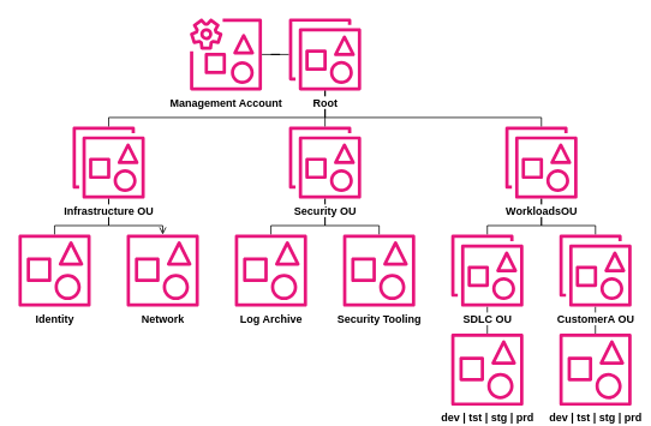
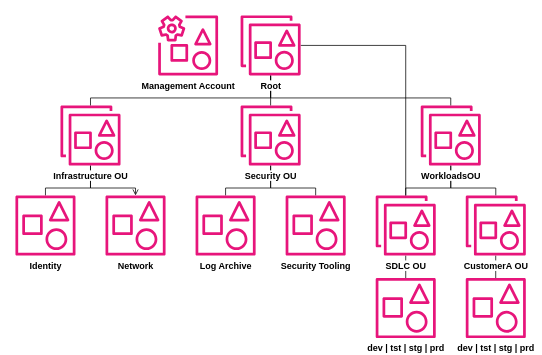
  <mxCell id="0" />
  <mxCell id="1" parent="0" />
  <mxCell id="2" style="edgeStyle=orthogonalEdgeStyle;rounded=0;orthogonalLoop=1;jettySize=auto;html=1;labelBackgroundColor=default;fontColor=#000000;strokeColor=#000000;endArrow=none;endFill=0;fontStyle=1" edge="1" parent="1"><mxGeometry relative="1" as="geometry"><Array as="points"><mxPoint x="659.93" y="360" /><mxPoint x="659.93" y="360" /></Array><mxPoint x="659.93" y="340" as="sourcePoint" /><mxPoint x="659.93" y="370" as="targetPoint" /></mxGeometry></mxCell>
  <mxCell id="3" value="Management Account" style="sketch=0;outlineConnect=0;fontColor=#000000;gradientColor=none;fillColor=#E7157B;strokeColor=#F0F6FC;dashed=0;verticalLabelPosition=bottom;verticalAlign=top;align=center;html=1;fontSize=12;fontStyle=1;aspect=fixed;pointerEvents=1;shape=mxgraph.aws4.organizations_management_account2;labelBackgroundColor=default;" parent="1" vertex="1"><mxGeometry x="200" y="20" width="100" height="80" as="geometry" /></mxCell>
  <mxCell id="4" style="edgeStyle=orthogonalEdgeStyle;rounded=0;orthogonalLoop=1;jettySize=auto;html=1;labelBackgroundColor=default;fontColor=#000000;strokeColor=#000000;endArrow=none;endFill=0;fontStyle=1" parent="1" source="6" target="12" edge="1"><mxGeometry relative="1" as="geometry"><Array as="points"><mxPoint x="120" y="250" /><mxPoint x="60" y="250" /></Array></mxGeometry></mxCell>
  <mxCell id="5" style="edgeStyle=orthogonalEdgeStyle;rounded=0;orthogonalLoop=1;jettySize=auto;html=1;labelBackgroundColor=default;fontColor=#000000;strokeColor=#000000;endArrow=open;endFill=0;fontStyle=1;" parent="1" source="6" target="13" edge="1"><mxGeometry relative="1" as="geometry"><Array as="points"><mxPoint x="120" y="250" /><mxPoint x="180" y="250" /></Array></mxGeometry></mxCell>
  <mxCell id="6" value="Infrastructure OU" style="sketch=0;outlineConnect=0;fontColor=#000000;gradientColor=none;fillColor=#E7157B;strokeColor=#F0F6FC;dashed=0;verticalLabelPosition=bottom;verticalAlign=top;align=center;html=1;fontSize=12;fontStyle=1;aspect=fixed;pointerEvents=1;shape=mxgraph.aws4.organizations_organizational_unit2;labelBackgroundColor=default;" parent="1" vertex="1"><mxGeometry x="80" y="140" width="80" height="80" as="geometry" /></mxCell>
  <mxCell id="7" style="edgeStyle=orthogonalEdgeStyle;rounded=0;orthogonalLoop=1;jettySize=auto;html=1;labelBackgroundColor=default;fontColor=#000000;strokeColor=#000000;endArrow=none;endFill=0;fontStyle=1" parent="1" source="9" target="11" edge="1"><mxGeometry relative="1" as="geometry"><Array as="points"><mxPoint x="360" y="250" /><mxPoint x="300" y="250" /></Array></mxGeometry></mxCell>
  <mxCell id="8" style="edgeStyle=orthogonalEdgeStyle;rounded=0;orthogonalLoop=1;jettySize=auto;html=1;labelBackgroundColor=default;fontColor=#000000;strokeColor=#000000;endArrow=none;endFill=0;fontStyle=1" parent="1" source="9" target="10" edge="1"><mxGeometry relative="1" as="geometry"><Array as="points"><mxPoint x="360" y="250" /><mxPoint x="420" y="250" /></Array></mxGeometry></mxCell>
  <mxCell id="9" value="Security OU" style="sketch=0;outlineConnect=0;fontColor=#000000;gradientColor=none;fillColor=#E7157B;strokeColor=#F0F6FC;dashed=0;verticalLabelPosition=bottom;verticalAlign=top;align=center;html=1;fontSize=12;fontStyle=1;aspect=fixed;pointerEvents=1;shape=mxgraph.aws4.organizations_organizational_unit2;labelBackgroundColor=default;" parent="1" vertex="1"><mxGeometry x="320" y="140" width="80" height="80" as="geometry" /></mxCell>
  <mxCell id="10" value="Security Tooling" style="sketch=0;outlineConnect=0;fontColor=#000000;gradientColor=none;fillColor=#E7157B;strokeColor=#F0F6FC;dashed=0;verticalLabelPosition=bottom;verticalAlign=top;align=center;html=1;fontSize=12;fontStyle=1;aspect=fixed;pointerEvents=1;shape=mxgraph.aws4.organizations_account2;labelBackgroundColor=default;" parent="1" vertex="1"><mxGeometry x="380" y="260" width="80" height="80" as="geometry" /></mxCell>
  <mxCell id="11" value="&lt;div&gt;Log Archive&lt;/div&gt;" style="sketch=0;outlineConnect=0;fontColor=#000000;gradientColor=none;fillColor=#E7157B;strokeColor=#F0F6FC;dashed=0;verticalLabelPosition=bottom;verticalAlign=top;align=center;html=1;fontSize=12;fontStyle=1;aspect=fixed;pointerEvents=1;shape=mxgraph.aws4.organizations_account2;labelBackgroundColor=default;" parent="1" vertex="1"><mxGeometry x="260" y="260" width="80" height="80" as="geometry" /></mxCell>
  <mxCell id="12" value="Identity" style="sketch=0;outlineConnect=0;fontColor=#000000;gradientColor=none;fillColor=#E7157B;strokeColor=#F0F6FC;dashed=0;verticalLabelPosition=bottom;verticalAlign=top;align=center;html=1;fontSize=12;fontStyle=1;aspect=fixed;pointerEvents=1;shape=mxgraph.aws4.organizations_account2;labelBackgroundColor=default;" parent="1" vertex="1"><mxGeometry x="20" y="260" width="80" height="80" as="geometry" /></mxCell>
  <mxCell id="13" value="&lt;div&gt;Network&lt;/div&gt;" style="sketch=0;outlineConnect=0;fontColor=#000000;gradientColor=none;fillColor=#E7157B;strokeColor=#F0F6FC;dashed=0;verticalLabelPosition=bottom;verticalAlign=top;align=center;html=1;fontSize=12;fontStyle=1;aspect=fixed;pointerEvents=1;shape=mxgraph.aws4.organizations_account2;labelBackgroundColor=default;" parent="1" vertex="1"><mxGeometry x="140" y="260" width="80" height="80" as="geometry" /></mxCell>
  <mxCell id="14" style="edgeStyle=orthogonalEdgeStyle;rounded=0;orthogonalLoop=1;jettySize=auto;html=1;labelBackgroundColor=default;fontColor=#000000;strokeColor=#000000;endArrow=none;endFill=0;fontStyle=1" parent="1" source="16" target="18" edge="1"><mxGeometry relative="1" as="geometry"><Array as="points"><mxPoint x="600" y="250" /><mxPoint x="540" y="250" /></Array></mxGeometry></mxCell>
  <mxCell id="15" style="edgeStyle=orthogonalEdgeStyle;rounded=0;orthogonalLoop=1;jettySize=auto;html=1;labelBackgroundColor=default;fontColor=#000000;strokeColor=#000000;endArrow=none;endFill=0;fontStyle=1" parent="1" source="16" target="19" edge="1"><mxGeometry relative="1" as="geometry"><Array as="points"><mxPoint x="600" y="250" /><mxPoint x="660" y="250" /></Array></mxGeometry></mxCell>
  <mxCell id="16" value="&lt;div&gt;WorkloadsOU&lt;/div&gt;" style="sketch=0;outlineConnect=0;fontColor=#000000;gradientColor=none;fillColor=#E7157B;strokeColor=#F0F6FC;dashed=0;verticalLabelPosition=bottom;verticalAlign=top;align=center;html=1;fontSize=12;fontStyle=1;aspect=fixed;pointerEvents=1;shape=mxgraph.aws4.organizations_organizational_unit2;labelBackgroundColor=default;" parent="1" vertex="1"><mxGeometry x="560" y="140" width="80" height="80" as="geometry" /></mxCell>
  <mxCell id="17" style="edgeStyle=orthogonalEdgeStyle;rounded=0;orthogonalLoop=1;jettySize=auto;html=1;labelBackgroundColor=default;fontColor=#000000;strokeColor=#000000;endArrow=none;endFill=0;fontStyle=1" parent="1" source="18" target="20" edge="1"><mxGeometry relative="1" as="geometry"><Array as="points"><mxPoint x="540" y="360" /><mxPoint x="540" y="360" /></Array></mxGeometry></mxCell>
  <mxCell id="18" value="SDLC OU" style="sketch=0;outlineConnect=0;fontColor=#000000;gradientColor=none;fillColor=#E7157B;strokeColor=#F0F6FC;dashed=0;verticalLabelPosition=bottom;verticalAlign=top;align=center;html=1;fontSize=12;fontStyle=1;aspect=fixed;pointerEvents=1;shape=mxgraph.aws4.organizations_organizational_unit2;labelBackgroundColor=default;" parent="1" vertex="1"><mxGeometry x="500" y="260" width="80" height="80" as="geometry" /></mxCell>
  <mxCell id="19" value="CustomerA OU" style="sketch=0;outlineConnect=0;fontColor=#000000;gradientColor=none;fillColor=#E7157B;strokeColor=#F0F6FC;dashed=0;verticalLabelPosition=bottom;verticalAlign=top;align=center;html=1;fontSize=12;fontStyle=1;aspect=fixed;pointerEvents=1;shape=mxgraph.aws4.organizations_organizational_unit2;labelBackgroundColor=default;" parent="1" vertex="1"><mxGeometry x="620" y="260" width="80" height="80" as="geometry" /></mxCell>
  <mxCell id="20" value="dev | tst | stg | prd" style="sketch=0;outlineConnect=0;fontColor=#000000;gradientColor=none;fillColor=#E7157B;strokeColor=#F0F6FC;dashed=0;verticalLabelPosition=bottom;verticalAlign=top;align=center;html=1;fontSize=12;fontStyle=1;aspect=fixed;pointerEvents=1;shape=mxgraph.aws4.organizations_account2;labelBackgroundColor=default;" parent="1" vertex="1"><mxGeometry x="500" y="370" width="80" height="80" as="geometry" /></mxCell>
  <mxCell id="21" value="dev | tst | stg | prd" style="sketch=0;outlineConnect=0;fontColor=#000000;gradientColor=none;fillColor=#E7157B;strokeColor=#F0F6FC;dashed=0;verticalLabelPosition=bottom;verticalAlign=top;align=center;html=1;fontSize=12;fontStyle=1;aspect=fixed;pointerEvents=1;shape=mxgraph.aws4.organizations_account2;labelBackgroundColor=default;" parent="1" vertex="1"><mxGeometry x="620" y="370" width="80" height="80" as="geometry" /></mxCell>
  <mxCell id="22" style="edgeStyle=orthogonalEdgeStyle;rounded=0;orthogonalLoop=1;jettySize=auto;html=1;strokeColor=#000000;endArrow=none;endFill=0;labelBackgroundColor=default;fontColor=#000000;fontStyle=1" parent="1" source="26" target="9" edge="1"><mxGeometry relative="1" as="geometry" /></mxCell>
  <mxCell id="23" style="edgeStyle=orthogonalEdgeStyle;rounded=0;orthogonalLoop=1;jettySize=auto;html=1;strokeColor=#000000;endArrow=none;endFill=0;labelBackgroundColor=default;fontColor=#000000;fontStyle=1" parent="1" source="26" target="6" edge="1"><mxGeometry relative="1" as="geometry"><Array as="points"><mxPoint x="360" y="130" /><mxPoint x="120" y="130" /></Array></mxGeometry></mxCell>
  <mxCell id="24" style="edgeStyle=orthogonalEdgeStyle;rounded=0;orthogonalLoop=1;jettySize=auto;html=1;strokeColor=#000000;endArrow=none;endFill=0;labelBackgroundColor=default;fontColor=#000000;fontStyle=1" parent="1" source="26" target="16" edge="1"><mxGeometry relative="1" as="geometry"><Array as="points"><mxPoint x="360" y="130" /><mxPoint x="600" y="130" /></Array></mxGeometry></mxCell>
- <mxCell id="25" style="edgeStyle=orthogonalEdgeStyle;rounded=0;orthogonalLoop=1;jettySize=auto;html=1;strokeColor=#000000;endArrow=none;endFill=0;labelBackgroundColor=default;fontColor=#000000;fontStyle=1" parent="1" source="26" target="3" edge="1"><mxGeometry relative="1" as="geometry" /></mxCell>
+ <mxCell id="25" style="edgeStyle=orthogonalEdgeStyle;rounded=0;orthogonalLoop=1;jettySize=auto;html=1;strokeColor=#000000;endArrow=none;endFill=0;labelBackgroundColor=default;fontColor=#000000;fontStyle=1;" parent="1" source="26" target="18" edge="1"><mxGeometry relative="1" as="geometry" /></mxCell>
  <mxCell id="26" value="Root" style="sketch=0;outlineConnect=0;fontColor=#000000;gradientColor=none;fillColor=#E7157B;strokeColor=#F0F6FC;dashed=0;verticalLabelPosition=bottom;verticalAlign=top;align=center;html=1;fontSize=12;fontStyle=1;aspect=fixed;pointerEvents=1;shape=mxgraph.aws4.organizations_organizational_unit2;labelBackgroundColor=default;" parent="1" vertex="1"><mxGeometry x="320" y="20" width="80" height="80" as="geometry" /></mxCell>
